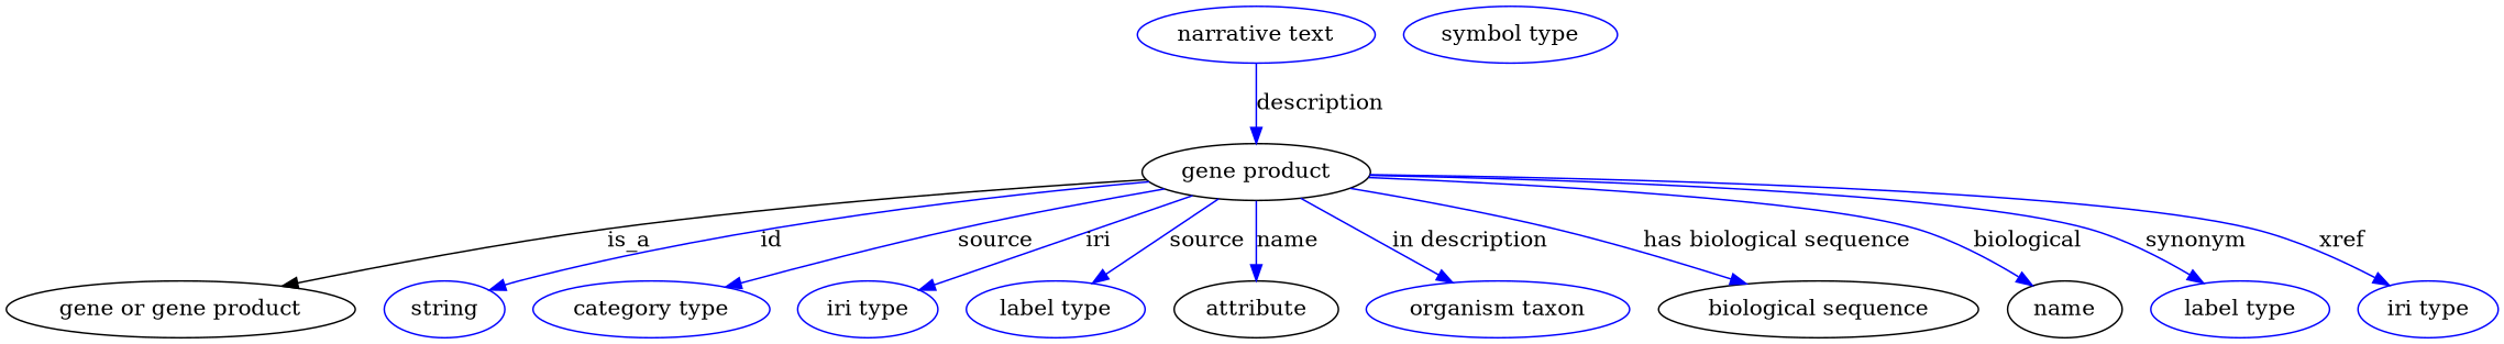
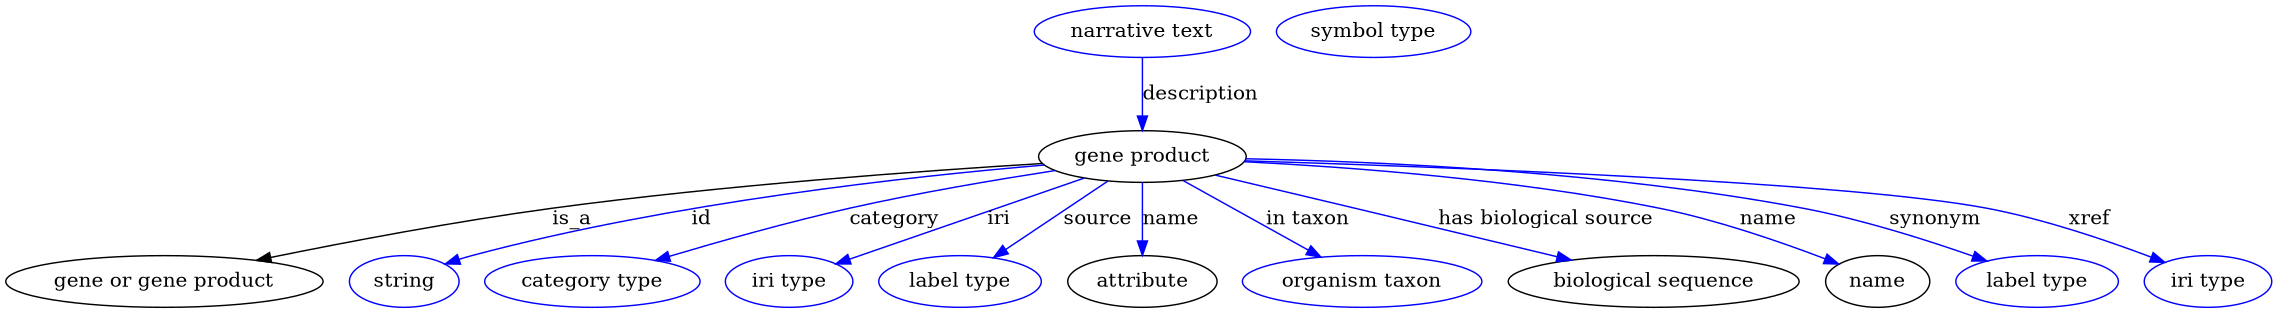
  digraph {
    node [color=blue]
    edge [color=blue style=solid]
    n1 [height=0.5 label="gene product" width=1.5707 color=""]
    "gene or gene product" [height=0.5 width=2.3651 color=""]
    n3 [height=0.5 label=string width=0.84854]
    n4 [height=0.5 label="category type" width=1.6249]
    n5 [height=0.5 label="iri type" width=1.011]
    n6 [height=0.5 label="label type" width=1.2638]
    n7 [color=black height=0.5 label=attribute width=1.1193]
    n8 [height=0.5 label="organism taxon" width=1.8234]
    n9 [color=black height=0.5 label="biological sequence" width=2.2387]
    name [height=0.5 width=0.84854 color=""]
    n11 [height=0.5 label="label type" width=1.2638]
    n12 [height=0.5 label="iri type" width=1.011]
    n13 [height=0.5 label="narrative text" width=1.6068]
    n14 [height=0.5 label="symbol type" width=1.5165]
    n1 -> "gene or gene product" [label=is_a color="" style=""]
    n1 -> n3 [label=id]
-   n1 -> n4 [label=source]
+   n1 -> n4 [label=category]
    n1 -> n5 [label=iri]
    n1 -> n6 [label=source]
    n1 -> n7 [label=name]
-   n1 -> n8 [label="in description"]
-   n1 -> n9 [label="has biological sequence"]
-   n1 -> name [label=biological]
+   n1 -> n8 [label="in taxon"]
+   n1 -> n9 [label="has biological source"]
+   n1 -> name [label=name]
    n1 -> n11 [label=synonym]
    n1 -> n12 [label=xref]
    n13 -> n1 [label=description]
  }
